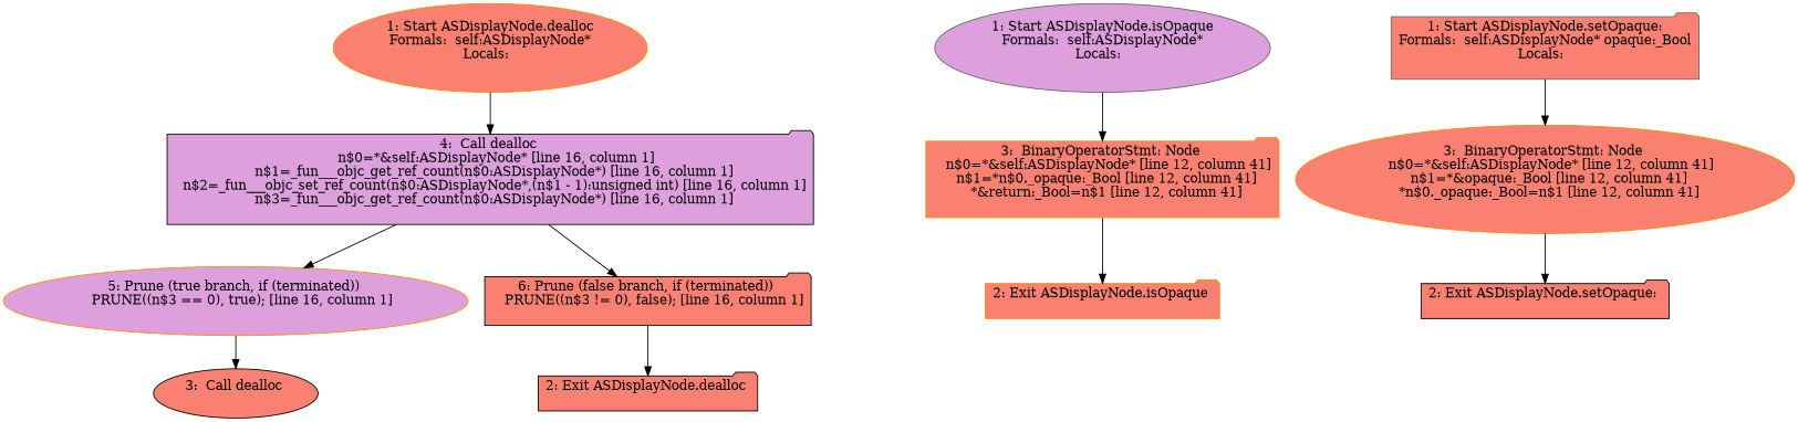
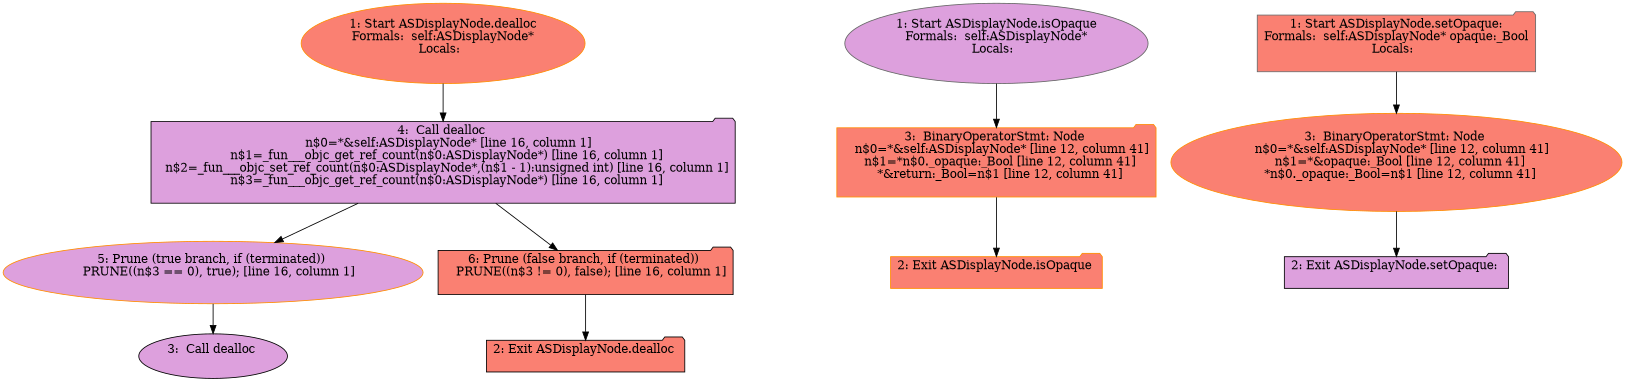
  digraph {
    node [color=darkorange fillcolor=salmon shape=folder style=filled]
    n1 [label="1: Start ASDisplayNode.dealloc\nFormals:  self:ASDisplayNode*\nLocals:  \n  " shape=ellipse]
    n2 [color=black fillcolor=plum label="4:  Call dealloc \n   n$0=*&self:ASDisplayNode* [line 16, column 1]\n  n$1=_fun___objc_get_ref_count(n$0:ASDisplayNode*) [line 16, column 1]\n  n$2=_fun___objc_set_ref_count(n$0:ASDisplayNode*,(n$1 - 1):unsigned int) [line 16, column 1]\n  n$3=_fun___objc_get_ref_count(n$0:ASDisplayNode*) [line 16, column 1]\n "]
    n3 [fillcolor=plum label="5: Prune (true branch, if (terminated)) \n   PRUNE((n$3 == 0), true); [line 16, column 1]\n " shape=ellipse]
    n4 [color=black label="6: Prune (false branch, if (terminated)) \n   PRUNE((n$3 != 0), false); [line 16, column 1]\n "]
-   n5 [color=black label="3:  Call dealloc \n  " shape=ellipse]
+   n5 [color=black fillcolor=plum label="3:  Call dealloc \n  " shape=ellipse]
    n6 [color=black label="2: Exit ASDisplayNode.dealloc \n  "]
    n7 [color=gray40 fillcolor=plum label="1: Start ASDisplayNode.isOpaque\nFormals:  self:ASDisplayNode*\nLocals:  \n  " shape=ellipse]
    n8 [label="3:  BinaryOperatorStmt: Node \n   n$0=*&self:ASDisplayNode* [line 12, column 41]\n  n$1=*n$0._opaque:_Bool [line 12, column 41]\n  *&return:_Bool=n$1 [line 12, column 41]\n "]
    n9 [label="2: Exit ASDisplayNode.isOpaque \n  "]
    n10 [color=gray40 label="1: Start ASDisplayNode.setOpaque:\nFormals:  self:ASDisplayNode* opaque:_Bool\nLocals:  \n  "]
    n11 [label="3:  BinaryOperatorStmt: Node \n   n$0=*&self:ASDisplayNode* [line 12, column 41]\n  n$1=*&opaque:_Bool [line 12, column 41]\n  *n$0._opaque:_Bool=n$1 [line 12, column 41]\n " shape=ellipse]
-   n12 [color=black label="2: Exit ASDisplayNode.setOpaque: \n  "]
+   n12 [color=black fillcolor=plum label="2: Exit ASDisplayNode.setOpaque: \n  "]
    n1 -> n2
    n2 -> n3
    n2 -> n4
    n3 -> n5
    n4 -> n6
    n7 -> n8
    n8 -> n9
    n10 -> n11
    n11 -> n12
  }
